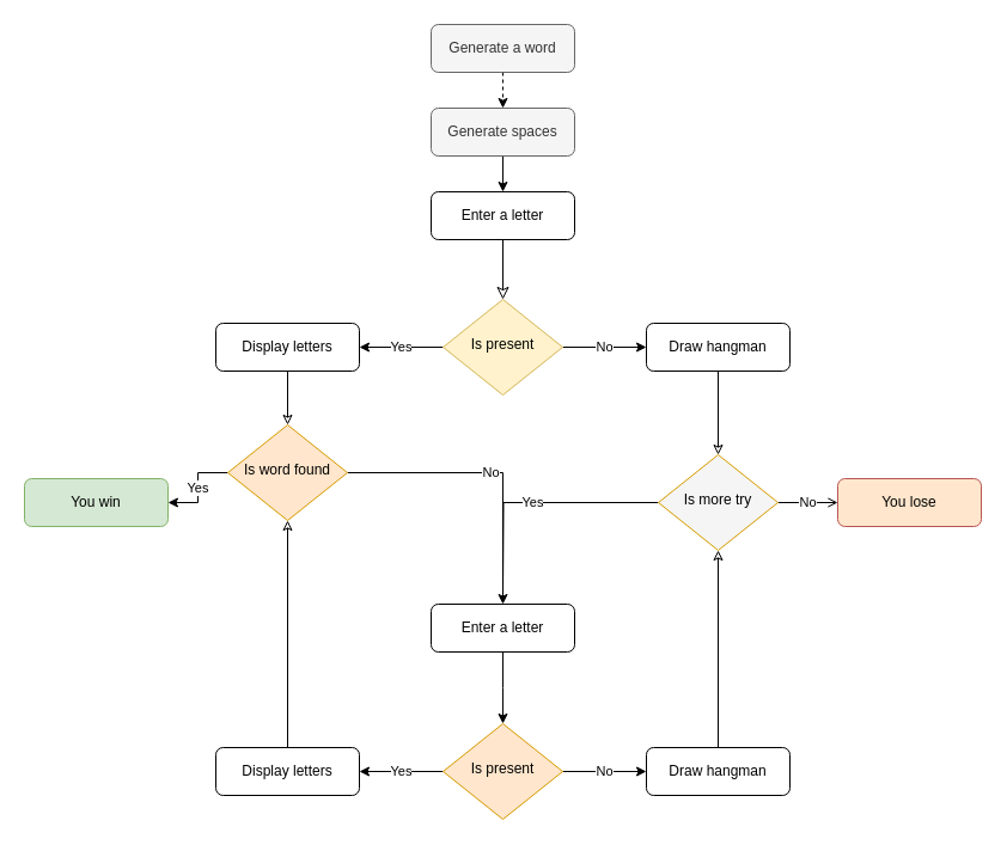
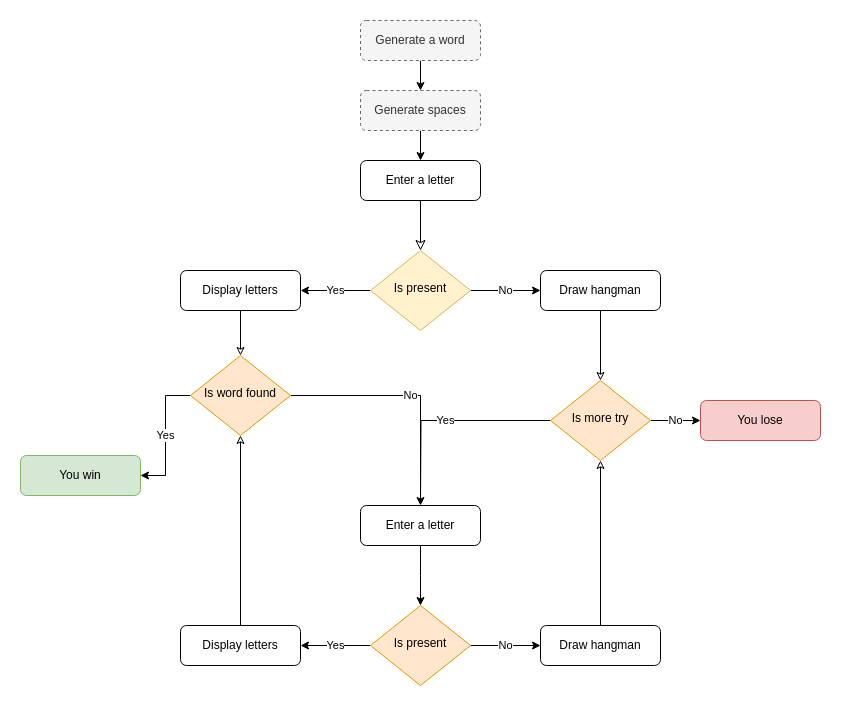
  <mxCell id="0" />
  <mxCell id="1" parent="0" />
  <mxCell id="2" value="" style="rounded=0;html=1;jettySize=auto;orthogonalLoop=1;fontSize=11;endArrow=classic;endFill=0;endSize=8;strokeWidth=1;shadow=0;labelBackgroundColor=none;edgeStyle=orthogonalEdgeStyle;" parent="1" source="3" target="6" edge="1"><mxGeometry relative="1" as="geometry" /></mxCell>
  <mxCell id="3" value="Enter a letter" style="rounded=1;whiteSpace=wrap;html=1;fontSize=12;glass=0;strokeWidth=1;shadow=0;" parent="1" vertex="1"><mxGeometry x="360" y="160" width="120" height="40" as="geometry" /></mxCell>
  <mxCell id="4" value="No&lt;br&gt;" style="edgeStyle=orthogonalEdgeStyle;rounded=0;orthogonalLoop=1;jettySize=auto;html=1;exitX=1;exitY=0.5;exitDx=0;exitDy=0;entryX=0;entryY=0.5;entryDx=0;entryDy=0;" parent="1" source="6" target="16" edge="1"><mxGeometry relative="1" as="geometry" /></mxCell>
  <mxCell id="5" value="Yes" style="edgeStyle=orthogonalEdgeStyle;rounded=0;orthogonalLoop=1;jettySize=auto;html=1;exitX=0;exitY=0.5;exitDx=0;exitDy=0;entryX=1;entryY=0.5;entryDx=0;entryDy=0;" parent="1" source="6" target="20" edge="1"><mxGeometry relative="1" as="geometry" /></mxCell>
  <mxCell id="6" value="Is present" style="rhombus;whiteSpace=wrap;html=1;shadow=0;fontFamily=Helvetica;fontSize=12;align=center;strokeWidth=1;spacing=6;spacingTop=-4;fillColor=#fff2cc;strokeColor=#d6b656;" parent="1" vertex="1"><mxGeometry x="370" y="250" width="100" height="80" as="geometry" /></mxCell>
  <mxCell id="7" value="" style="edgeStyle=orthogonalEdgeStyle;rounded=0;orthogonalLoop=1;jettySize=auto;html=1;" parent="1" source="8" edge="1"><mxGeometry relative="1" as="geometry"><mxPoint x="420" y="605" as="targetPoint" /></mxGeometry></mxCell>
  <mxCell id="8" value="Enter a letter" style="rounded=1;whiteSpace=wrap;html=1;fontSize=12;glass=0;strokeWidth=1;shadow=0;" parent="1" vertex="1"><mxGeometry x="360" y="505" width="120" height="40" as="geometry" /></mxCell>
  <mxCell id="9" value="&lt;br&gt;" style="edgeStyle=orthogonalEdgeStyle;rounded=0;orthogonalLoop=1;jettySize=auto;html=1;exitX=0.5;exitY=0;exitDx=0;exitDy=0;entryX=0.5;entryY=1;entryDx=0;entryDy=0;endArrow=classic;endFill=0;" parent="1" source="11" target="23" edge="1"><mxGeometry x="-0.001" relative="1" as="geometry"><mxPoint as="offset" /></mxGeometry></mxCell>
  <mxCell id="10" value="&lt;br&gt;" style="edgeLabel;html=1;align=center;verticalAlign=middle;resizable=0;points=[];" parent="9" vertex="1" connectable="0"><mxGeometry x="0.333" relative="1" as="geometry"><mxPoint as="offset" /></mxGeometry></mxCell>
  <mxCell id="11" value="Display letters" style="rounded=1;whiteSpace=wrap;html=1;fontSize=12;glass=0;strokeWidth=1;shadow=0;" parent="1" vertex="1"><mxGeometry x="180" y="625" width="120" height="40" as="geometry" /></mxCell>
  <mxCell id="12" value="No" style="edgeStyle=orthogonalEdgeStyle;rounded=0;orthogonalLoop=1;jettySize=auto;html=1;exitX=1;exitY=0.5;exitDx=0;exitDy=0;entryX=0;entryY=0.5;entryDx=0;entryDy=0;" parent="1" source="14" target="18" edge="1"><mxGeometry relative="1" as="geometry"><mxPoint x="530" y="644.8" as="targetPoint" /></mxGeometry></mxCell>
  <mxCell id="13" value="Yes" style="edgeStyle=orthogonalEdgeStyle;rounded=0;orthogonalLoop=1;jettySize=auto;html=1;exitX=0;exitY=0.5;exitDx=0;exitDy=0;entryX=1;entryY=0.5;entryDx=0;entryDy=0;" parent="1" source="14" target="11" edge="1"><mxGeometry relative="1" as="geometry"><mxPoint x="310" y="645" as="targetPoint" /></mxGeometry></mxCell>
  <mxCell id="14" value="Is present" style="rhombus;whiteSpace=wrap;html=1;shadow=0;fontFamily=Helvetica;fontSize=12;align=center;strokeWidth=1;spacing=6;spacingTop=-4;fillColor=#ffe6cc;strokeColor=#d79b00;" parent="1" vertex="1"><mxGeometry x="370" y="605" width="100" height="80" as="geometry" /></mxCell>
  <mxCell id="15" style="edgeStyle=orthogonalEdgeStyle;rounded=0;orthogonalLoop=1;jettySize=auto;html=1;entryX=0.5;entryY=0;entryDx=0;entryDy=0;endArrow=classic;endFill=0;" parent="1" source="16" target="26" edge="1"><mxGeometry relative="1" as="geometry" /></mxCell>
  <mxCell id="16" value="Draw hangman" style="rounded=1;whiteSpace=wrap;html=1;fontSize=12;glass=0;strokeWidth=1;shadow=0;" parent="1" vertex="1"><mxGeometry x="540" y="270" width="120" height="40" as="geometry" /></mxCell>
  <mxCell id="17" style="edgeStyle=orthogonalEdgeStyle;rounded=0;orthogonalLoop=1;jettySize=auto;html=1;exitX=0.5;exitY=0;exitDx=0;exitDy=0;entryX=0.5;entryY=1;entryDx=0;entryDy=0;endArrow=classic;endFill=0;" parent="1" source="18" target="26" edge="1"><mxGeometry relative="1" as="geometry" /></mxCell>
  <mxCell id="18" value="Draw hangman" style="rounded=1;whiteSpace=wrap;html=1;fontSize=12;glass=0;strokeWidth=1;shadow=0;" parent="1" vertex="1"><mxGeometry x="540" y="625" width="120" height="40" as="geometry" /></mxCell>
  <mxCell id="19" style="edgeStyle=orthogonalEdgeStyle;rounded=0;orthogonalLoop=1;jettySize=auto;html=1;exitX=0.5;exitY=1;exitDx=0;exitDy=0;entryX=0.5;entryY=0;entryDx=0;entryDy=0;endArrow=classic;endFill=0;" parent="1" source="20" target="23" edge="1"><mxGeometry relative="1" as="geometry" /></mxCell>
  <mxCell id="20" value="Display letters" style="rounded=1;whiteSpace=wrap;html=1;fontSize=12;glass=0;strokeWidth=1;shadow=0;" parent="1" vertex="1"><mxGeometry x="180" y="270" width="120" height="40" as="geometry" /></mxCell>
  <mxCell id="21" value="Yes" style="edgeStyle=orthogonalEdgeStyle;rounded=0;orthogonalLoop=1;jettySize=auto;html=1;entryX=1;entryY=0.5;entryDx=0;entryDy=0;" parent="1" source="23" target="28" edge="1"><mxGeometry relative="1" as="geometry" /></mxCell>
  <mxCell id="22" value="No" style="edgeStyle=orthogonalEdgeStyle;rounded=0;orthogonalLoop=1;jettySize=auto;html=1;entryX=0.5;entryY=0;entryDx=0;entryDy=0;" parent="1" source="23" target="8" edge="1"><mxGeometry relative="1" as="geometry" /></mxCell>
  <mxCell id="23" value="Is word found" style="rhombus;whiteSpace=wrap;html=1;shadow=0;fontFamily=Helvetica;fontSize=12;align=center;strokeWidth=1;spacing=6;spacingTop=-4;fillColor=#ffe6cc;strokeColor=#d79b00;" parent="1" vertex="1"><mxGeometry x="190" y="355" width="100" height="80" as="geometry" /></mxCell>
- <mxCell id="24" value="No" style="edgeStyle=orthogonalEdgeStyle;rounded=0;orthogonalLoop=1;jettySize=auto;html=1;exitX=1;exitY=0.5;exitDx=0;exitDy=0;entryX=0;entryY=0.5;entryDx=0;entryDy=0;endArrow=open;" parent="1" source="26" target="27" edge="1"><mxGeometry relative="1" as="geometry" /></mxCell>
+ <mxCell id="24" value="No" style="edgeStyle=orthogonalEdgeStyle;rounded=0;orthogonalLoop=1;jettySize=auto;html=1;exitX=1;exitY=0.5;exitDx=0;exitDy=0;entryX=0;entryY=0.5;entryDx=0;entryDy=0;" parent="1" source="26" target="27" edge="1"><mxGeometry relative="1" as="geometry" /></mxCell>
  <mxCell id="25" value="Yes" style="edgeStyle=orthogonalEdgeStyle;rounded=0;orthogonalLoop=1;jettySize=auto;html=1;endArrow=none;endFill=0;" parent="1" source="26" edge="1"><mxGeometry relative="1" as="geometry"><mxPoint x="420" y="500" as="targetPoint" /></mxGeometry></mxCell>
- <mxCell id="26" value="Is more try" style="rhombus;whiteSpace=wrap;html=1;shadow=0;fontFamily=Helvetica;fontSize=12;align=center;strokeWidth=1;spacing=6;spacingTop=-4;fillColor=#f5f5f5;strokeColor=#d79b00;" parent="1" vertex="1"><mxGeometry x="550" y="380" width="100" height="80" as="geometry" /></mxCell>
- <mxCell id="27" value="You lose" style="rounded=1;whiteSpace=wrap;html=1;fontSize=12;glass=0;strokeWidth=1;shadow=0;fillColor=#ffe6cc;strokeColor=#b85450;" parent="1" vertex="1"><mxGeometry x="700" y="400" width="120" height="40" as="geometry" /></mxCell>
- <mxCell id="28" value="You win" style="rounded=1;whiteSpace=wrap;html=1;fontSize=12;glass=0;strokeWidth=1;shadow=0;fillColor=#d5e8d4;strokeColor=#82b366;" parent="1" vertex="1"><mxGeometry x="20" y="400" width="120" height="40" as="geometry" /></mxCell>
- <mxCell id="29" style="edgeStyle=orthogonalEdgeStyle;rounded=0;orthogonalLoop=1;jettySize=auto;html=1;exitX=0.5;exitY=1;exitDx=0;exitDy=0;entryX=0.5;entryY=0;entryDx=0;entryDy=0;dashed=1;" parent="1" source="30" target="32" edge="1"><mxGeometry relative="1" as="geometry" /></mxCell>
- <mxCell id="30" value="Generate a word" style="rounded=1;whiteSpace=wrap;html=1;fontSize=12;glass=0;strokeWidth=1;shadow=0;fillColor=#f5f5f5;fontColor=#333333;strokeColor=#666666;" parent="1" vertex="1"><mxGeometry x="360" y="20" width="120" height="40" as="geometry" /></mxCell>
+ <mxCell id="26" value="Is more try" style="rhombus;whiteSpace=wrap;html=1;shadow=0;fontFamily=Helvetica;fontSize=12;align=center;strokeWidth=1;spacing=6;spacingTop=-4;fillColor=#ffe6cc;strokeColor=#d79b00;" parent="1" vertex="1"><mxGeometry x="550" y="380" width="100" height="80" as="geometry" /></mxCell>
+ <mxCell id="27" value="You lose" style="rounded=1;whiteSpace=wrap;html=1;fontSize=12;glass=0;strokeWidth=1;shadow=0;fillColor=#f8cecc;strokeColor=#b85450;" parent="1" vertex="1"><mxGeometry x="700" y="400" width="120" height="40" as="geometry" /></mxCell>
+ <mxCell id="28" value="You win" style="rounded=1;whiteSpace=wrap;html=1;fontSize=12;glass=0;strokeWidth=1;shadow=0;fillColor=#d5e8d4;strokeColor=#82b366;" parent="1" vertex="1"><mxGeometry x="20" y="455" width="120" height="40" as="geometry" /></mxCell>
+ <mxCell id="29" style="edgeStyle=orthogonalEdgeStyle;rounded=0;orthogonalLoop=1;jettySize=auto;html=1;exitX=0.5;exitY=1;exitDx=0;exitDy=0;entryX=0.5;entryY=0;entryDx=0;entryDy=0;" parent="1" source="30" target="32" edge="1"><mxGeometry relative="1" as="geometry" /></mxCell>
+ <mxCell id="30" value="Generate a word" style="rounded=1;whiteSpace=wrap;html=1;fontSize=12;glass=0;strokeWidth=1;shadow=0;fillColor=#f5f5f5;fontColor=#333333;strokeColor=#666666;dashed=1;" parent="1" vertex="1"><mxGeometry x="360" y="20" width="120" height="40" as="geometry" /></mxCell>
  <mxCell id="31" style="edgeStyle=orthogonalEdgeStyle;rounded=0;orthogonalLoop=1;jettySize=auto;html=1;entryX=0.5;entryY=0;entryDx=0;entryDy=0;" parent="1" source="32" target="3" edge="1"><mxGeometry relative="1" as="geometry" /></mxCell>
- <mxCell id="32" value="Generate spaces" style="rounded=1;whiteSpace=wrap;html=1;fontSize=12;glass=0;strokeWidth=1;shadow=0;fillColor=#f5f5f5;fontColor=#333333;strokeColor=#666666;" parent="1" vertex="1"><mxGeometry x="360" y="90" width="120" height="40" as="geometry" /></mxCell>
+ <mxCell id="32" value="Generate spaces" style="rounded=1;whiteSpace=wrap;html=1;fontSize=12;glass=0;strokeWidth=1;shadow=0;fillColor=#f5f5f5;fontColor=#333333;strokeColor=#666666;dashed=1;" parent="1" vertex="1"><mxGeometry x="360" y="90" width="120" height="40" as="geometry" /></mxCell>
